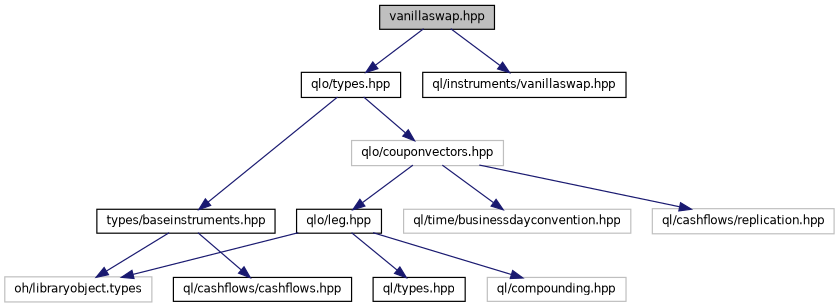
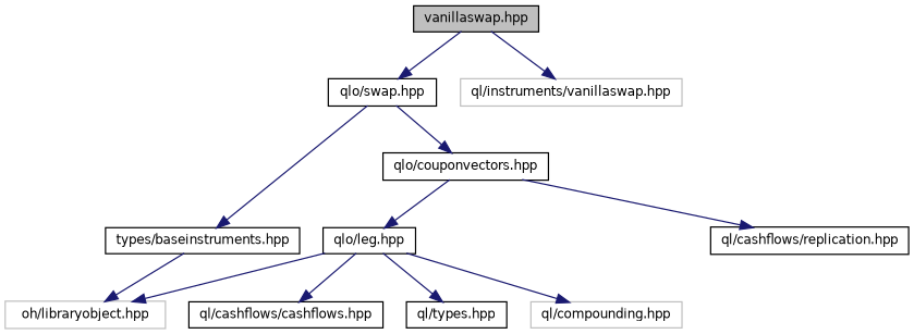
  digraph {
    node [color=black fillcolor=white fontname=Helvetica fontsize=10 shape=record style=filled]
    edge [color=midnightblue fontname=Helvetica fontsize=10 labelfontname=Helvetica labelfontsize=10 style=solid]
    n1 [fillcolor=grey75 fontcolor=black height=0.2 label="vanillaswap.hpp" width=0.4]
-   n2 [height=0.2 label="qlo/types.hpp" width=0.4]
-   n3 [height=0.2 label="ql/instruments/vanillaswap.hpp" width=0.4]
+   n2 [height=0.2 label="qlo/swap.hpp" width=0.4]
+   n3 [color=grey75 height=0.2 label="ql/instruments/vanillaswap.hpp" width=0.4]
    n4 [height=0.2 label="types/baseinstruments.hpp" width=0.4]
-   n5 [color=grey75 height=0.2 label="qlo/couponvectors.hpp" width=0.4]
-   n6 [color=grey75 height=0.2 label="oh/libraryobject.types" width=0.4]
+   n5 [height=0.2 label="qlo/couponvectors.hpp" width=0.4]
+   n6 [color=grey75 height=0.2 label="oh/libraryobject.hpp" width=0.4]
    n7 [height=0.2 label="qlo/leg.hpp" width=0.4]
-   n8 [color=grey75 height=0.2 label="ql/time/businessdayconvention.hpp" width=0.4]
-   n9 [color=grey75 height=0.2 label="ql/cashflows/replication.hpp" width=0.4]
+   n9 [height=0.2 label="ql/cashflows/replication.hpp" width=0.4]
    n10 [height=0.2 label="ql/types.hpp" width=0.4]
    n11 [color=grey75 height=0.2 label="ql/compounding.hpp" width=0.4]
    n12 [height=0.2 label="ql/cashflows/cashflows.hpp" width=0.4]
    n1 -> n2
    n1 -> n3
    n2 -> n4
    n2 -> n5
    n4 -> n6
    n5 -> n7
-   n5 -> n8
    n5 -> n9
    n7 -> n6
    n7 -> n10
    n7 -> n11
-   n4 -> n12
+   n7 -> n12
  }
